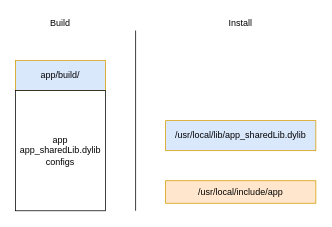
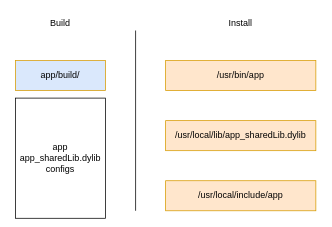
  <mxCell id="0" />
  <mxCell id="1" parent="0" />
  <mxCell id="2" value="" style="endArrow=none;html=1;" edge="1" parent="1"><mxGeometry width="50" height="50" relative="1" as="geometry"><mxPoint x="180" y="280" as="sourcePoint" /><mxPoint x="180" y="40" as="targetPoint" /></mxGeometry></mxCell>
  <mxCell id="3" value="Build" style="text;html=1;strokeColor=none;fillColor=none;align=center;verticalAlign=middle;whiteSpace=wrap;rounded=0;" vertex="1" parent="1"><mxGeometry x="20" y="20" width="120" height="20" as="geometry" /></mxCell>
  <mxCell id="4" value="Install" style="text;html=1;strokeColor=none;fillColor=none;align=center;verticalAlign=middle;whiteSpace=wrap;rounded=0;" vertex="1" parent="1"><mxGeometry x="220" y="20" width="200" height="20" as="geometry" /></mxCell>
  <mxCell id="5" value="app/build/" style="rounded=0;whiteSpace=wrap;html=1;align=center;fillColor=#dae8fc;strokeColor=#d79b00;" vertex="1" parent="1"><mxGeometry x="20" y="80" width="120" height="40" as="geometry" /></mxCell>
- <mxCell id="6" value="app&lt;br&gt;app_sharedLib.dylib&lt;br&gt;configs" style="rounded=0;whiteSpace=wrap;html=1;" vertex="1" parent="1"><mxGeometry x="20" y="120" width="120" height="160" as="geometry" /></mxCell>
- <mxCell id="8" value="/usr/local/lib/app_sharedLib.dylib" style="rounded=0;whiteSpace=wrap;html=1;align=center;fillColor=#dae8fc;strokeColor=#d79b00;" vertex="1" parent="1"><mxGeometry x="220" y="160" width="200" height="40" as="geometry" /></mxCell>
- <mxCell id="9" value="/usr/local/include/app" style="rounded=0;whiteSpace=wrap;html=1;align=center;fillColor=#ffe6cc;strokeColor=#d79b00;" vertex="1" parent="1"><mxGeometry x="220" y="240" width="200" height="30" as="geometry" /></mxCell>
+ <mxCell id="6" value="app&lt;br&gt;app_sharedLib.dylib&lt;br&gt;configs" style="rounded=0;whiteSpace=wrap;html=1;" vertex="1" parent="1"><mxGeometry x="20" y="130" width="120" height="160" as="geometry" /></mxCell>
+ <mxCell id="7" value="/usr/bin/app" style="rounded=0;whiteSpace=wrap;html=1;align=center;fillColor=#ffe6cc;strokeColor=#d79b00;" vertex="1" parent="1"><mxGeometry x="220" y="80" width="200" height="40" as="geometry" /></mxCell>
+ <mxCell id="8" value="/usr/local/lib/app_sharedLib.dylib" style="rounded=0;whiteSpace=wrap;html=1;align=center;fillColor=#ffe6cc;strokeColor=#d79b00;" vertex="1" parent="1"><mxGeometry x="220" y="160" width="200" height="40" as="geometry" /></mxCell>
+ <mxCell id="9" value="/usr/local/include/app" style="rounded=0;whiteSpace=wrap;html=1;align=center;fillColor=#ffe6cc;strokeColor=#d79b00;" vertex="1" parent="1"><mxGeometry x="220" y="240" width="200" height="40" as="geometry" /></mxCell>
